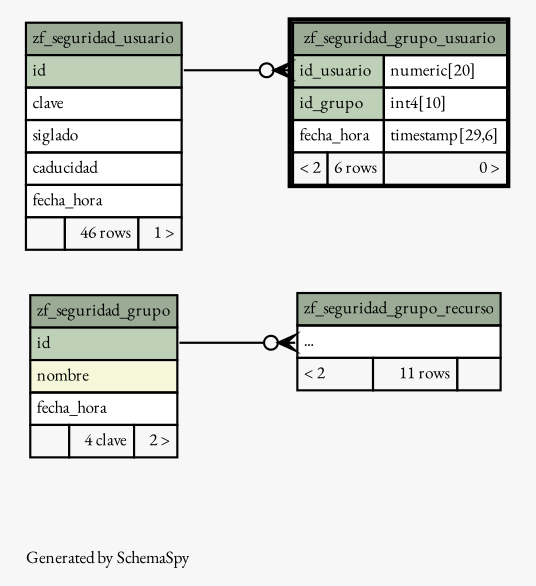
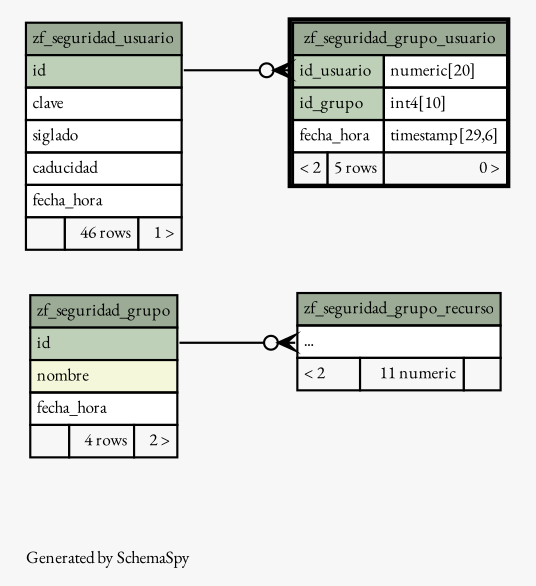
  digraph {
    bgcolor="#f7f7f7"
    fontname="EB Garamond"
    fontsize=8
    label="\nGenerated by SchemaSpy"
    labeljust=l
    nodesep=0.18
    rankdir=RL
    ranksep=0.46
    node [fontname="EB Garamond" fontsize=8 shape=plaintext]
    edge [arrowhead=none arrowsize=0.8 arrowtail=crowodot dir=back fontname="EB Garamond" headport="id:e"]
-   n1 [label=<     <TABLE BORDER="0" CELLBORDER="1" CELLSPACING="0" BGCOLOR="#ffffff">       <TR><TD COLSPAN="3" BGCOLOR="#9bab96" ALIGN="CENTER">zf_seguridad_grupo_recurso</TD></TR>       <TR><TD PORT="elipses" COLSPAN="3" ALIGN="LEFT">...</TD></TR>       <TR><TD ALIGN="LEFT" BGCOLOR="#f7f7f7">&lt; 2</TD><TD ALIGN="RIGHT" BGCOLOR="#f7f7f7">11 rows</TD><TD ALIGN="RIGHT" BGCOLOR="#f7f7f7">  </TD></TR>     </TABLE>>]
-   n2 [label=<     <TABLE BORDER="0" CELLBORDER="1" CELLSPACING="0" BGCOLOR="#ffffff">       <TR><TD COLSPAN="3" BGCOLOR="#9bab96" ALIGN="CENTER">zf_seguridad_grupo</TD></TR>       <TR><TD PORT="id" COLSPAN="3" BGCOLOR="#bed1b8" ALIGN="LEFT">id</TD></TR>       <TR><TD PORT="nombre" COLSPAN="3" BGCOLOR="#f4f7da" ALIGN="LEFT">nombre</TD></TR>       <TR><TD PORT="fecha_hora" COLSPAN="3" ALIGN="LEFT">fecha_hora</TD></TR>       <TR><TD ALIGN="LEFT" BGCOLOR="#f7f7f7">  </TD><TD ALIGN="RIGHT" BGCOLOR="#f7f7f7">4 clave</TD><TD ALIGN="RIGHT" BGCOLOR="#f7f7f7">2 &gt;</TD></TR>     </TABLE>>]
-   n3 [label=<     <TABLE BORDER="2" CELLBORDER="1" CELLSPACING="0" BGCOLOR="#ffffff">       <TR><TD COLSPAN="3" BGCOLOR="#9bab96" ALIGN="CENTER">zf_seguridad_grupo_usuario</TD></TR>       <TR><TD PORT="id_usuario" COLSPAN="2" BGCOLOR="#bed1b8" ALIGN="LEFT">id_usuario</TD><TD PORT="id_usuario.type" ALIGN="LEFT">numeric[20]</TD></TR>       <TR><TD PORT="id_grupo" COLSPAN="2" BGCOLOR="#bed1b8" ALIGN="LEFT">id_grupo</TD><TD PORT="id_grupo.type" ALIGN="LEFT">int4[10]</TD></TR>       <TR><TD PORT="fecha_hora" COLSPAN="2" ALIGN="LEFT">fecha_hora</TD><TD PORT="fecha_hora.type" ALIGN="LEFT">timestamp[29,6]</TD></TR>       <TR><TD ALIGN="LEFT" BGCOLOR="#f7f7f7">&lt; 2</TD><TD ALIGN="RIGHT" BGCOLOR="#f7f7f7">6 rows</TD><TD ALIGN="RIGHT" BGCOLOR="#f7f7f7">0 &gt;</TD></TR>     </TABLE>>]
+   n1 [label=<     <TABLE BORDER="0" CELLBORDER="1" CELLSPACING="0" BGCOLOR="#ffffff">       <TR><TD COLSPAN="3" BGCOLOR="#9bab96" ALIGN="CENTER">zf_seguridad_grupo_recurso</TD></TR>       <TR><TD PORT="elipses" COLSPAN="3" ALIGN="LEFT">...</TD></TR>       <TR><TD ALIGN="LEFT" BGCOLOR="#f7f7f7">&lt; 2</TD><TD ALIGN="RIGHT" BGCOLOR="#f7f7f7">11 numeric</TD><TD ALIGN="RIGHT" BGCOLOR="#f7f7f7">  </TD></TR>     </TABLE>>]
+   n2 [label=<     <TABLE BORDER="0" CELLBORDER="1" CELLSPACING="0" BGCOLOR="#ffffff">       <TR><TD COLSPAN="3" BGCOLOR="#9bab96" ALIGN="CENTER">zf_seguridad_grupo</TD></TR>       <TR><TD PORT="id" COLSPAN="3" BGCOLOR="#bed1b8" ALIGN="LEFT">id</TD></TR>       <TR><TD PORT="nombre" COLSPAN="3" BGCOLOR="#f4f7da" ALIGN="LEFT">nombre</TD></TR>       <TR><TD PORT="fecha_hora" COLSPAN="3" ALIGN="LEFT">fecha_hora</TD></TR>       <TR><TD ALIGN="LEFT" BGCOLOR="#f7f7f7">  </TD><TD ALIGN="RIGHT" BGCOLOR="#f7f7f7">4 rows</TD><TD ALIGN="RIGHT" BGCOLOR="#f7f7f7">2 &gt;</TD></TR>     </TABLE>>]
+   n3 [label=<     <TABLE BORDER="2" CELLBORDER="1" CELLSPACING="0" BGCOLOR="#ffffff">       <TR><TD COLSPAN="3" BGCOLOR="#9bab96" ALIGN="CENTER">zf_seguridad_grupo_usuario</TD></TR>       <TR><TD PORT="id_usuario" COLSPAN="2" BGCOLOR="#bed1b8" ALIGN="LEFT">id_usuario</TD><TD PORT="id_usuario.type" ALIGN="LEFT">numeric[20]</TD></TR>       <TR><TD PORT="id_grupo" COLSPAN="2" BGCOLOR="#bed1b8" ALIGN="LEFT">id_grupo</TD><TD PORT="id_grupo.type" ALIGN="LEFT">int4[10]</TD></TR>       <TR><TD PORT="fecha_hora" COLSPAN="2" ALIGN="LEFT">fecha_hora</TD><TD PORT="fecha_hora.type" ALIGN="LEFT">timestamp[29,6]</TD></TR>       <TR><TD ALIGN="LEFT" BGCOLOR="#f7f7f7">&lt; 2</TD><TD ALIGN="RIGHT" BGCOLOR="#f7f7f7">5 rows</TD><TD ALIGN="RIGHT" BGCOLOR="#f7f7f7">0 &gt;</TD></TR>     </TABLE>>]
    n4 [label=<     <TABLE BORDER="0" CELLBORDER="1" CELLSPACING="0" BGCOLOR="#ffffff">       <TR><TD COLSPAN="3" BGCOLOR="#9bab96" ALIGN="CENTER">zf_seguridad_usuario</TD></TR>       <TR><TD PORT="id" COLSPAN="3" BGCOLOR="#bed1b8" ALIGN="LEFT">id</TD></TR>       <TR><TD PORT="clave" COLSPAN="3" ALIGN="LEFT">clave</TD></TR>       <TR><TD PORT="siglado" COLSPAN="3" ALIGN="LEFT">siglado</TD></TR>       <TR><TD PORT="caducidad" COLSPAN="3" ALIGN="LEFT">caducidad</TD></TR>       <TR><TD PORT="fecha_hora" COLSPAN="3" ALIGN="LEFT">fecha_hora</TD></TR>       <TR><TD ALIGN="LEFT" BGCOLOR="#f7f7f7">  </TD><TD ALIGN="RIGHT" BGCOLOR="#f7f7f7">46 rows</TD><TD ALIGN="RIGHT" BGCOLOR="#f7f7f7">1 &gt;</TD></TR>     </TABLE>>]
    n1 -> n2 [tailport="elipses:w"]
    n3 -> n4 [tailport="id_usuario:w"]
  }
